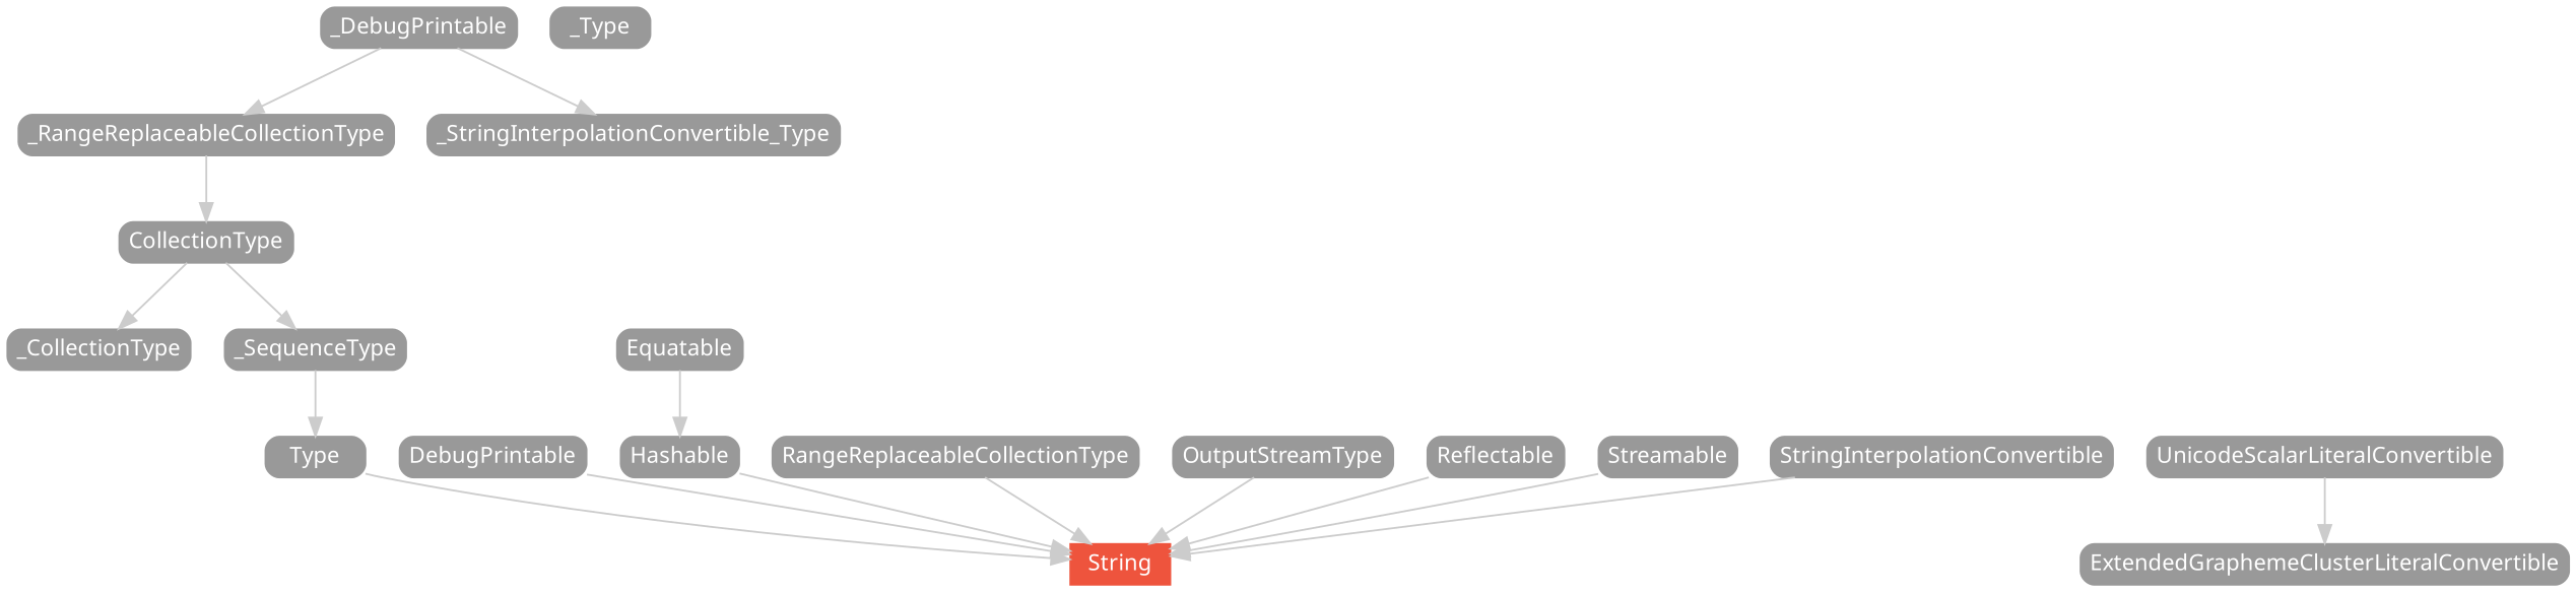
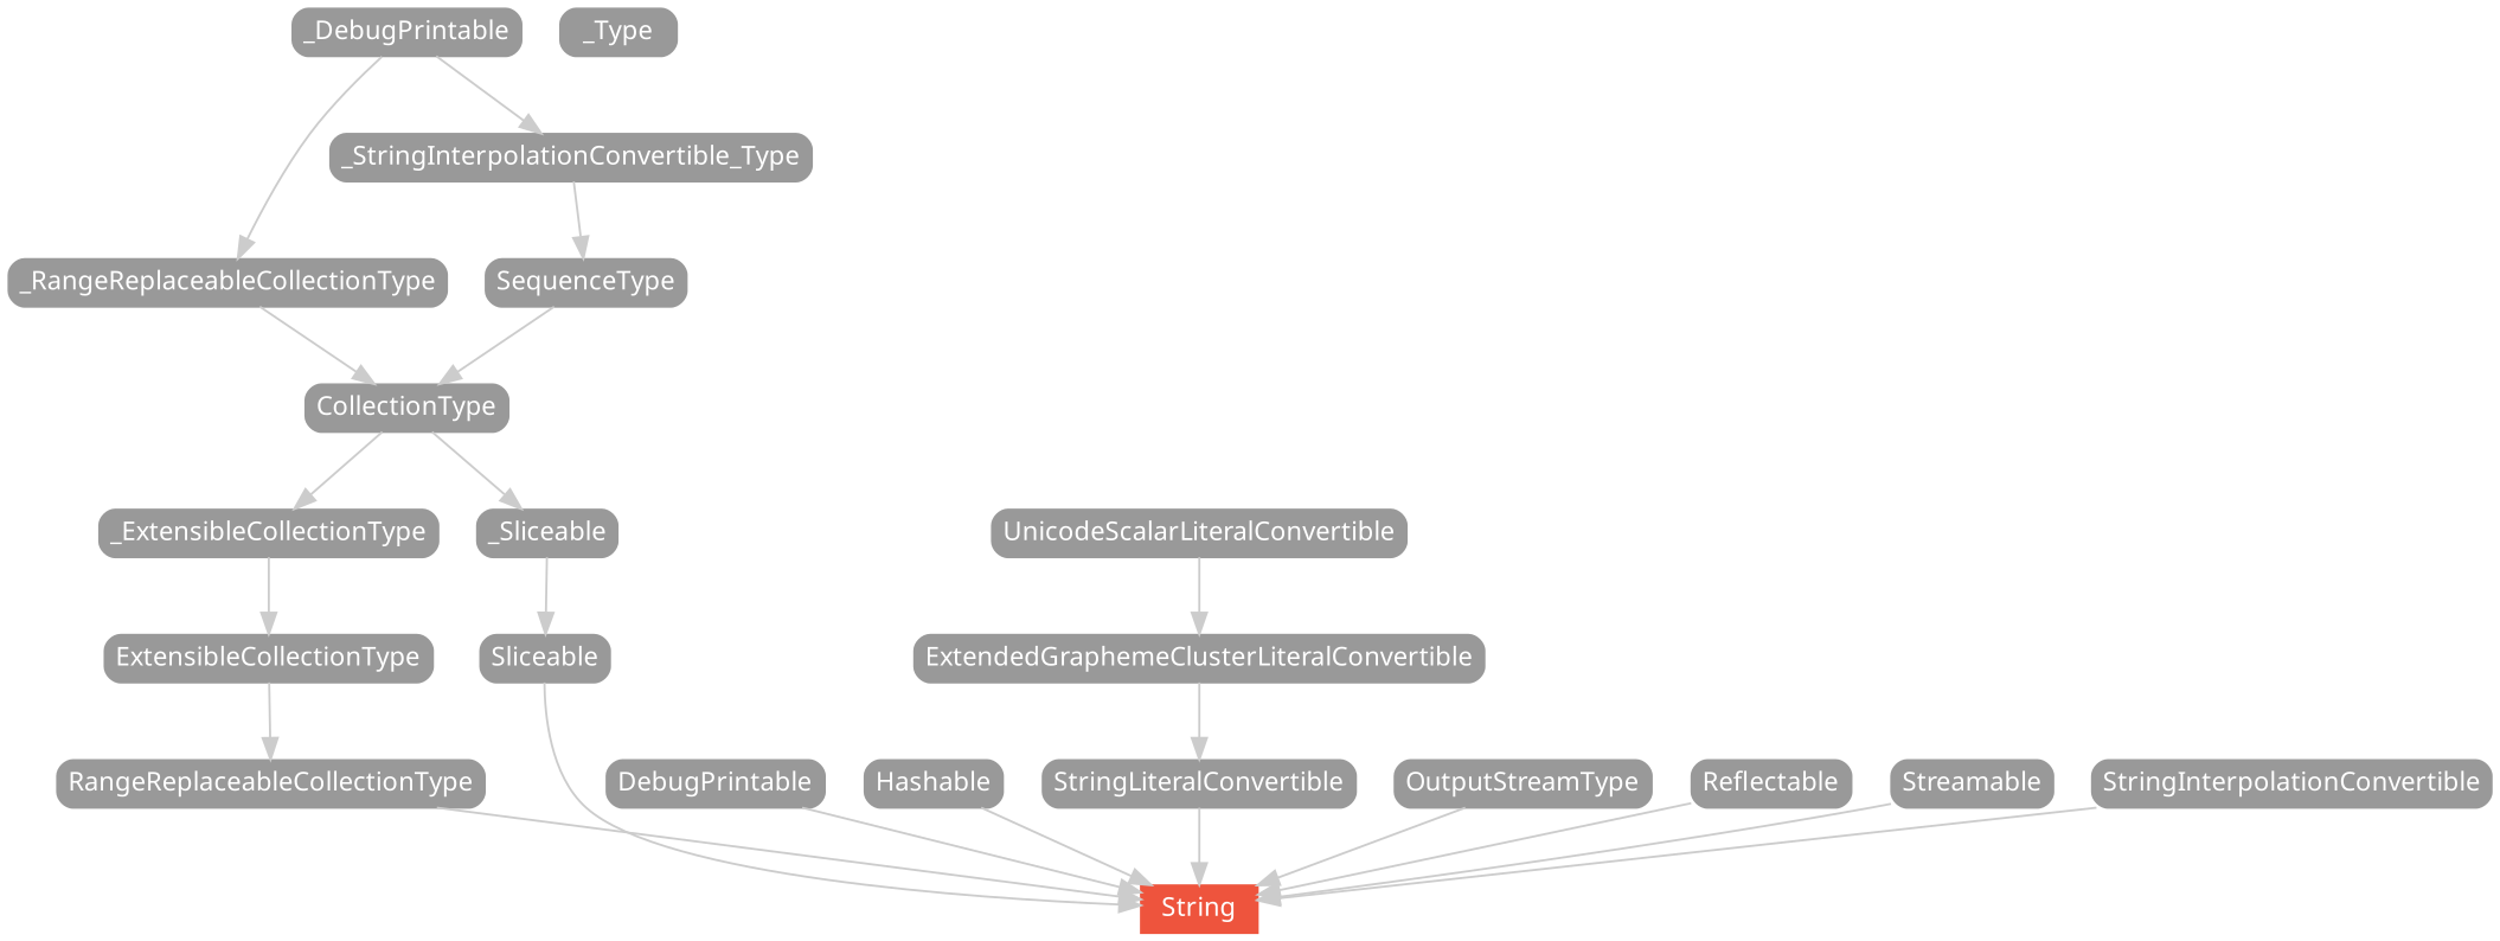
  strict digraph {
    fontname="Noto Sans"
    node [color="#999999" fillcolor="#999999" fontcolor=white fontname="Noto Sans" fontsize=12 margin="0.07,0.05" shape=box style="filled,rounded"]
    edge [color="#cccccc" fontname="Noto Sans"]
    String [color="#ee543d" fillcolor="#ee543d" height=0.3 style=filled]
    CollectionType [height=0.3]
-   _ExtensibleCollectionType [height=0.3 label=_CollectionType]
-   _Sliceable [height=0.3 label=_SequenceType]
-   Sliceable [height=0.3 label=Type]
+   _ExtensibleCollectionType [height=0.3]
+   _Sliceable [height=0.3]
+   ExtensibleCollectionType [height=0.3]
+   Sliceable [height=0.3]
    DebugPrintable [height=0.3]
-   Equatable [height=0.3]
    Hashable [height=0.3]
    ExtendedGraphemeClusterLiteralConvertible [height=0.3]
+   StringLiteralConvertible [height=0.3]
    RangeReplaceableCollectionType [height=0.3]
    OutputStreamType [height=0.3]
    Reflectable [height=0.3]
+   SequenceType [height=0.3]
    Streamable [height=0.3]
    StringInterpolationConvertible [height=0.3]
    UnicodeScalarLiteralConvertible [height=0.3]
    n19 [height=0.3 label=_RangeReplaceableCollectionType]
    n20 [height=0.3 label=_Type]
    n21 [height=0.3 label=_DebugPrintable]
    n22 [height=0.3 label=_StringInterpolationConvertible_Type]
    subgraph sub_1 {
      rank=max
      String
    }
    CollectionType -> _ExtensibleCollectionType
    CollectionType -> _Sliceable
+   _ExtensibleCollectionType -> ExtensibleCollectionType
    _Sliceable -> Sliceable
+   ExtensibleCollectionType -> RangeReplaceableCollectionType
    Sliceable -> String
    DebugPrintable -> String
-   Equatable -> Hashable
    Hashable -> String
+   ExtendedGraphemeClusterLiteralConvertible -> StringLiteralConvertible
+   StringLiteralConvertible -> String
    RangeReplaceableCollectionType -> String
    OutputStreamType -> String
    Reflectable -> String
+   SequenceType -> CollectionType
    Streamable -> String
    StringInterpolationConvertible -> String
    UnicodeScalarLiteralConvertible -> ExtendedGraphemeClusterLiteralConvertible
    n19 -> CollectionType
    n21 -> n19
    n21 -> n22
+   n22 -> SequenceType
  }
